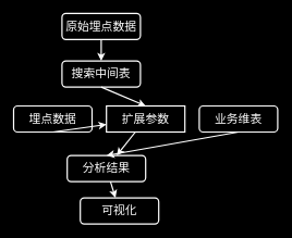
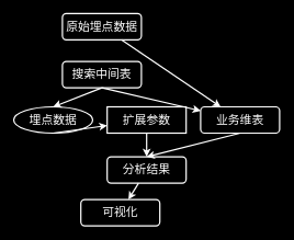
  <mxCell id="0" />
  <mxCell id="1" parent="0" />
- <mxCell id="2" style="rounded=0;orthogonalLoop=1;jettySize=auto;html=1;fontColor=#FFFFFF;strokeColor=#FFFFFF;strokeWidth=2;" edge="1" parent="1" source="3" target="6"><mxGeometry relative="1" as="geometry" /></mxCell>
+ <mxCell id="2" style="rounded=0;orthogonalLoop=1;jettySize=auto;html=1;fontColor=#FFFFFF;strokeColor=#FFFFFF;strokeWidth=2;" edge="1" parent="1" source="3" target="12"><mxGeometry relative="1" as="geometry" /></mxCell>
  <mxCell id="3" value="&lt;font color=&quot;#ffffff&quot; style=&quot;font-size: 18px&quot;&gt;原始埋点数据&lt;/font&gt;" style="rounded=1;whiteSpace=wrap;html=1;fontSize=12;glass=0;strokeWidth=2;shadow=0;fillColor=none;strokeColor=#FFFFFF;align=center;" parent="1" vertex="1"><mxGeometry x="94" y="20" width="120" height="40" as="geometry" /></mxCell>
- <mxCell id="5" style="edgeStyle=none;rounded=0;orthogonalLoop=1;jettySize=auto;html=1;entryX=0.5;entryY=0;entryDx=0;entryDy=0;fontColor=#FFFFFF;strokeColor=#FFFFFF;strokeWidth=2;exitX=0.5;exitY=1;exitDx=0;exitDy=0;" edge="1" parent="1" source="6" target="10"><mxGeometry relative="1" as="geometry" /></mxCell>
+ <mxCell id="4" style="edgeStyle=none;rounded=0;orthogonalLoop=1;jettySize=auto;html=1;entryX=0.5;entryY=0;entryDx=0;entryDy=0;fontColor=#FFFFFF;strokeColor=#FFFFFF;strokeWidth=2;exitX=0.5;exitY=1;exitDx=0;exitDy=0;" edge="1" parent="1" source="6" target="8"><mxGeometry relative="1" as="geometry" /></mxCell>
+ <mxCell id="5" style="edgeStyle=none;rounded=0;orthogonalLoop=1;jettySize=auto;html=1;fontColor=#FFFFFF;strokeColor=#FFFFFF;strokeWidth=2;exitX=0.5;exitY=1;exitDx=0;exitDy=0;" edge="1" parent="1" source="6" target="12"><mxGeometry relative="1" as="geometry" /></mxCell>
  <mxCell id="6" value="&lt;font color=&quot;#ffffff&quot;&gt;&lt;span style=&quot;font-size: 18px&quot;&gt;搜索中间表&lt;/span&gt;&lt;/font&gt;" style="rounded=1;whiteSpace=wrap;html=1;fontSize=12;glass=0;strokeWidth=2;shadow=0;fillColor=none;strokeColor=#FFFFFF;align=center;" vertex="1" parent="1"><mxGeometry x="94" y="93" width="120" height="40" as="geometry" /></mxCell>
  <mxCell id="7" style="edgeStyle=none;rounded=0;orthogonalLoop=1;jettySize=auto;html=1;fontColor=#FFFFFF;strokeColor=#FFFFFF;strokeWidth=2;exitX=0.5;exitY=1;exitDx=0;exitDy=0;" edge="1" parent="1" source="8" target="10"><mxGeometry relative="1" as="geometry" /></mxCell>
- <mxCell id="8" value="&lt;font color=&quot;#ffffff&quot;&gt;&lt;span style=&quot;font-size: 18px&quot;&gt;埋点数据&lt;/span&gt;&lt;/font&gt;" style="rounded=1;whiteSpace=wrap;html=1;fontSize=12;glass=0;strokeWidth=2;shadow=0;fillColor=none;strokeColor=#FFFFFF;" vertex="1" parent="1"><mxGeometry x="20" y="162" width="120" height="40" as="geometry" /></mxCell>
+ <mxCell id="8" value="&lt;font color=&quot;#ffffff&quot;&gt;&lt;span style=&quot;font-size: 18px&quot;&gt;埋点数据&lt;/span&gt;&lt;/font&gt;" style="ellipse;whiteSpace=wrap;html=1;fontSize=12;glass=0;strokeWidth=2;shadow=0;fillColor=none;strokeColor=#FFFFFF;" vertex="1" parent="1"><mxGeometry x="20" y="162" width="120" height="40" as="geometry" /></mxCell>
  <mxCell id="9" style="edgeStyle=none;rounded=0;orthogonalLoop=1;jettySize=auto;html=1;fontColor=#FFFFFF;strokeColor=#FFFFFF;strokeWidth=2;" edge="1" parent="1" source="10" target="14"><mxGeometry relative="1" as="geometry" /></mxCell>
  <mxCell id="10" value="&lt;font color=&quot;#ffffff&quot;&gt;&lt;span style=&quot;font-size: 18px&quot;&gt;扩展参数&lt;/span&gt;&lt;/font&gt;" style="whiteSpace=wrap;html=1;fontSize=12;glass=0;strokeWidth=2;shadow=0;fillColor=none;strokeColor=#FFFFFF;rounded=0;" vertex="1" parent="1"><mxGeometry x="162" y="162" width="120" height="40" as="geometry" /></mxCell>
  <mxCell id="11" style="edgeStyle=none;rounded=0;orthogonalLoop=1;jettySize=auto;html=1;entryX=0.5;entryY=0;entryDx=0;entryDy=0;fontColor=#FFFFFF;strokeColor=#FFFFFF;strokeWidth=2;exitX=0.5;exitY=1;exitDx=0;exitDy=0;" edge="1" parent="1" source="12" target="14"><mxGeometry relative="1" as="geometry" /></mxCell>
  <mxCell id="12" value="&lt;font color=&quot;#ffffff&quot;&gt;&lt;span style=&quot;font-size: 18px&quot;&gt;业务维表&lt;/span&gt;&lt;/font&gt;" style="rounded=1;whiteSpace=wrap;html=1;fontSize=12;glass=0;strokeWidth=2;shadow=0;fillColor=none;strokeColor=#FFFFFF;" vertex="1" parent="1"><mxGeometry x="304" y="162" width="120" height="40" as="geometry" /></mxCell>
  <mxCell id="13" style="edgeStyle=none;rounded=0;orthogonalLoop=1;jettySize=auto;html=1;fontColor=#FFFFFF;strokeColor=#FFFFFF;strokeWidth=2;" edge="1" parent="1" source="14" target="15"><mxGeometry relative="1" as="geometry" /></mxCell>
- <mxCell id="14" value="&lt;font color=&quot;#ffffff&quot;&gt;&lt;span style=&quot;font-size: 18px&quot;&gt;分析结果&lt;/span&gt;&lt;/font&gt;" style="rounded=1;whiteSpace=wrap;html=1;fontSize=12;glass=0;strokeWidth=2;shadow=0;fillColor=none;strokeColor=#FFFFFF;" vertex="1" parent="1"><mxGeometry x="102" y="238" width="120" height="40" as="geometry" /></mxCell>
+ <mxCell id="14" value="&lt;font color=&quot;#ffffff&quot;&gt;&lt;span style=&quot;font-size: 18px&quot;&gt;分析结果&lt;/span&gt;&lt;/font&gt;" style="rounded=1;whiteSpace=wrap;html=1;fontSize=12;glass=0;strokeWidth=2;shadow=0;fillColor=none;strokeColor=#FFFFFF;" vertex="1" parent="1"><mxGeometry x="162" y="238" width="120" height="40" as="geometry" /></mxCell>
  <mxCell id="15" value="&lt;font color=&quot;#ffffff&quot;&gt;&lt;span style=&quot;font-size: 18px&quot;&gt;可视化&lt;/span&gt;&lt;/font&gt;" style="rounded=1;whiteSpace=wrap;html=1;fontSize=12;glass=0;strokeWidth=2;shadow=0;fillColor=none;strokeColor=#FFFFFF;" vertex="1" parent="1"><mxGeometry x="122" y="303" width="120" height="40" as="geometry" /></mxCell>
